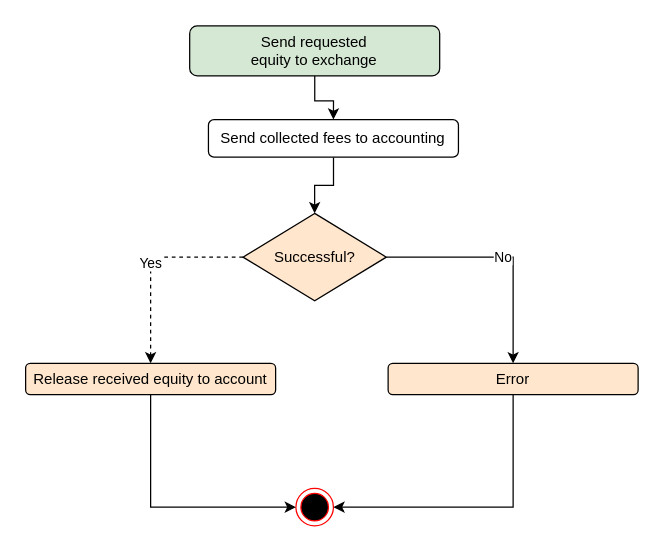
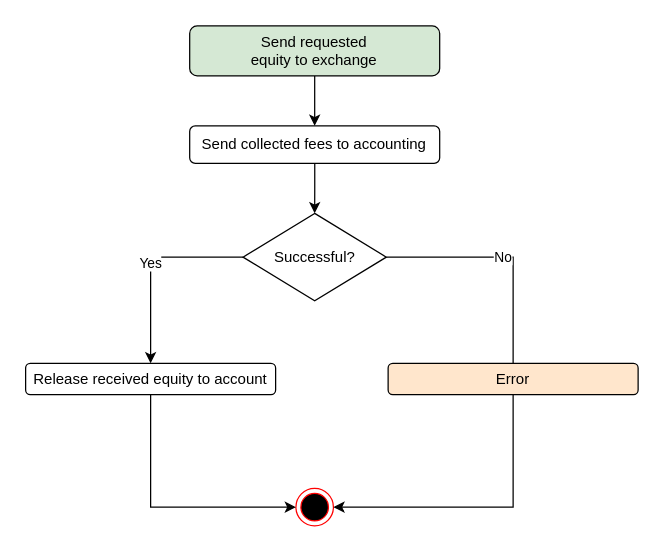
  <mxCell id="0" />
  <mxCell id="1" parent="0" />
  <mxCell id="2" value="Yes" style="edgeStyle=orthogonalEdgeStyle;rounded=0;orthogonalLoop=1;jettySize=auto;html=1;entryX=0.5;entryY=0;entryDx=0;entryDy=0;" parent="1" edge="1"><mxGeometry relative="1" as="geometry"><mxPoint x="495" y="340" as="targetPoint" /></mxGeometry></mxCell>
  <mxCell id="3" style="edgeStyle=orthogonalEdgeStyle;rounded=0;orthogonalLoop=1;jettySize=auto;html=1;entryX=0.5;entryY=0;entryDx=0;entryDy=0;exitX=0.5;exitY=1;exitDx=0;exitDy=0;" parent="1" edge="1"><mxGeometry relative="1" as="geometry"><Array as="points" /><mxPoint x="50" y="310" as="sourcePoint" /></mxGeometry></mxCell>
  <mxCell id="4" value="" style="ellipse;html=1;shape=endState;fillColor=#000000;strokeColor=#ff0000;" parent="1" vertex="1"><mxGeometry x="236.24" y="390" width="30" height="30" as="geometry" /></mxCell>
- <mxCell id="5" value="Yes" style="edgeStyle=orthogonalEdgeStyle;rounded=0;orthogonalLoop=1;jettySize=auto;html=1;exitX=0;exitY=0.5;exitDx=0;exitDy=0;dashed=1;" parent="1" source="7" target="15" edge="1"><mxGeometry relative="1" as="geometry" /></mxCell>
- <mxCell id="6" value="No" style="edgeStyle=orthogonalEdgeStyle;rounded=0;orthogonalLoop=1;jettySize=auto;html=1;entryX=0.5;entryY=0;entryDx=0;entryDy=0;" parent="1" source="7" target="9" edge="1"><mxGeometry relative="1" as="geometry" /></mxCell>
- <mxCell id="7" value="Successful?" style="rhombus;whiteSpace=wrap;html=1;fillColor=#ffe6cc;" parent="1" vertex="1"><mxGeometry x="193.93" y="170" width="114.63" height="70" as="geometry" /></mxCell>
+ <mxCell id="5" value="Yes" style="edgeStyle=orthogonalEdgeStyle;rounded=0;orthogonalLoop=1;jettySize=auto;html=1;exitX=0;exitY=0.5;exitDx=0;exitDy=0;" parent="1" source="7" target="15" edge="1"><mxGeometry relative="1" as="geometry" /></mxCell>
+ <mxCell id="6" value="No" style="edgeStyle=orthogonalEdgeStyle;rounded=0;orthogonalLoop=1;jettySize=auto;html=1;entryX=0.5;entryY=0;entryDx=0;entryDy=0;endArrow=none;" parent="1" source="7" target="9" edge="1"><mxGeometry relative="1" as="geometry" /></mxCell>
+ <mxCell id="7" value="Successful?" style="rhombus;whiteSpace=wrap;html=1;" parent="1" vertex="1"><mxGeometry x="193.93" y="170" width="114.63" height="70" as="geometry" /></mxCell>
  <mxCell id="8" style="edgeStyle=orthogonalEdgeStyle;rounded=0;orthogonalLoop=1;jettySize=auto;html=1;entryX=1;entryY=0.5;entryDx=0;entryDy=0;exitX=0.5;exitY=1;exitDx=0;exitDy=0;" parent="1" source="9" target="4" edge="1"><mxGeometry relative="1" as="geometry"><mxPoint x="351.24" y="422.5" as="targetPoint" /></mxGeometry></mxCell>
  <mxCell id="9" value="Error" style="rounded=1;whiteSpace=wrap;html=1;fillColor=#ffe6cc;" parent="1" vertex="1"><mxGeometry x="310" y="290" width="200" height="25" as="geometry" /></mxCell>
  <mxCell id="10" style="edgeStyle=orthogonalEdgeStyle;rounded=0;orthogonalLoop=1;jettySize=auto;html=1;entryX=0.5;entryY=0;entryDx=0;entryDy=0;" parent="1" source="12" target="7" edge="1"><mxGeometry relative="1" as="geometry"><mxPoint x="251.25" y="170" as="targetPoint" /></mxGeometry></mxCell>
  <mxCell id="11" value="Send requested &lt;br&gt;equity to exchange" style="rounded=1;whiteSpace=wrap;html=1;fillColor=#d5e8d4;" parent="1" vertex="1"><mxGeometry x="151.25" y="20" width="200" height="40" as="geometry" /></mxCell>
- <mxCell id="12" value="Send collected fees to accounting" style="rounded=1;whiteSpace=wrap;html=1;fillColor=#FFFFFF;" parent="1" vertex="1"><mxGeometry x="166.25" y="95" width="200" height="30" as="geometry" /></mxCell>
+ <mxCell id="12" value="Send collected fees to accounting" style="rounded=1;whiteSpace=wrap;html=1;fillColor=#FFFFFF;" parent="1" vertex="1"><mxGeometry x="151.25" y="100" width="200" height="30" as="geometry" /></mxCell>
  <mxCell id="13" style="edgeStyle=orthogonalEdgeStyle;rounded=0;orthogonalLoop=1;jettySize=auto;html=1;entryX=0.5;entryY=0;entryDx=0;entryDy=0;" parent="1" source="11" target="12" edge="1"><mxGeometry relative="1" as="geometry"><mxPoint x="251.25" y="35" as="sourcePoint" /><mxPoint x="251.25" y="150" as="targetPoint" /></mxGeometry></mxCell>
  <mxCell id="14" style="edgeStyle=orthogonalEdgeStyle;rounded=0;orthogonalLoop=1;jettySize=auto;html=1;entryX=0;entryY=0.5;entryDx=0;entryDy=0;exitX=0.5;exitY=1;exitDx=0;exitDy=0;" parent="1" source="15" target="4" edge="1"><mxGeometry relative="1" as="geometry" /></mxCell>
- <mxCell id="15" value="Release received equity to account" style="rounded=1;whiteSpace=wrap;html=1;fillColor=#ffe6cc;" parent="1" vertex="1"><mxGeometry x="20" y="290" width="200" height="25" as="geometry" /></mxCell>
+ <mxCell id="15" value="Release received equity to account" style="rounded=1;whiteSpace=wrap;html=1;fillColor=#FFFFFF;" parent="1" vertex="1"><mxGeometry x="20" y="290" width="200" height="25" as="geometry" /></mxCell>
